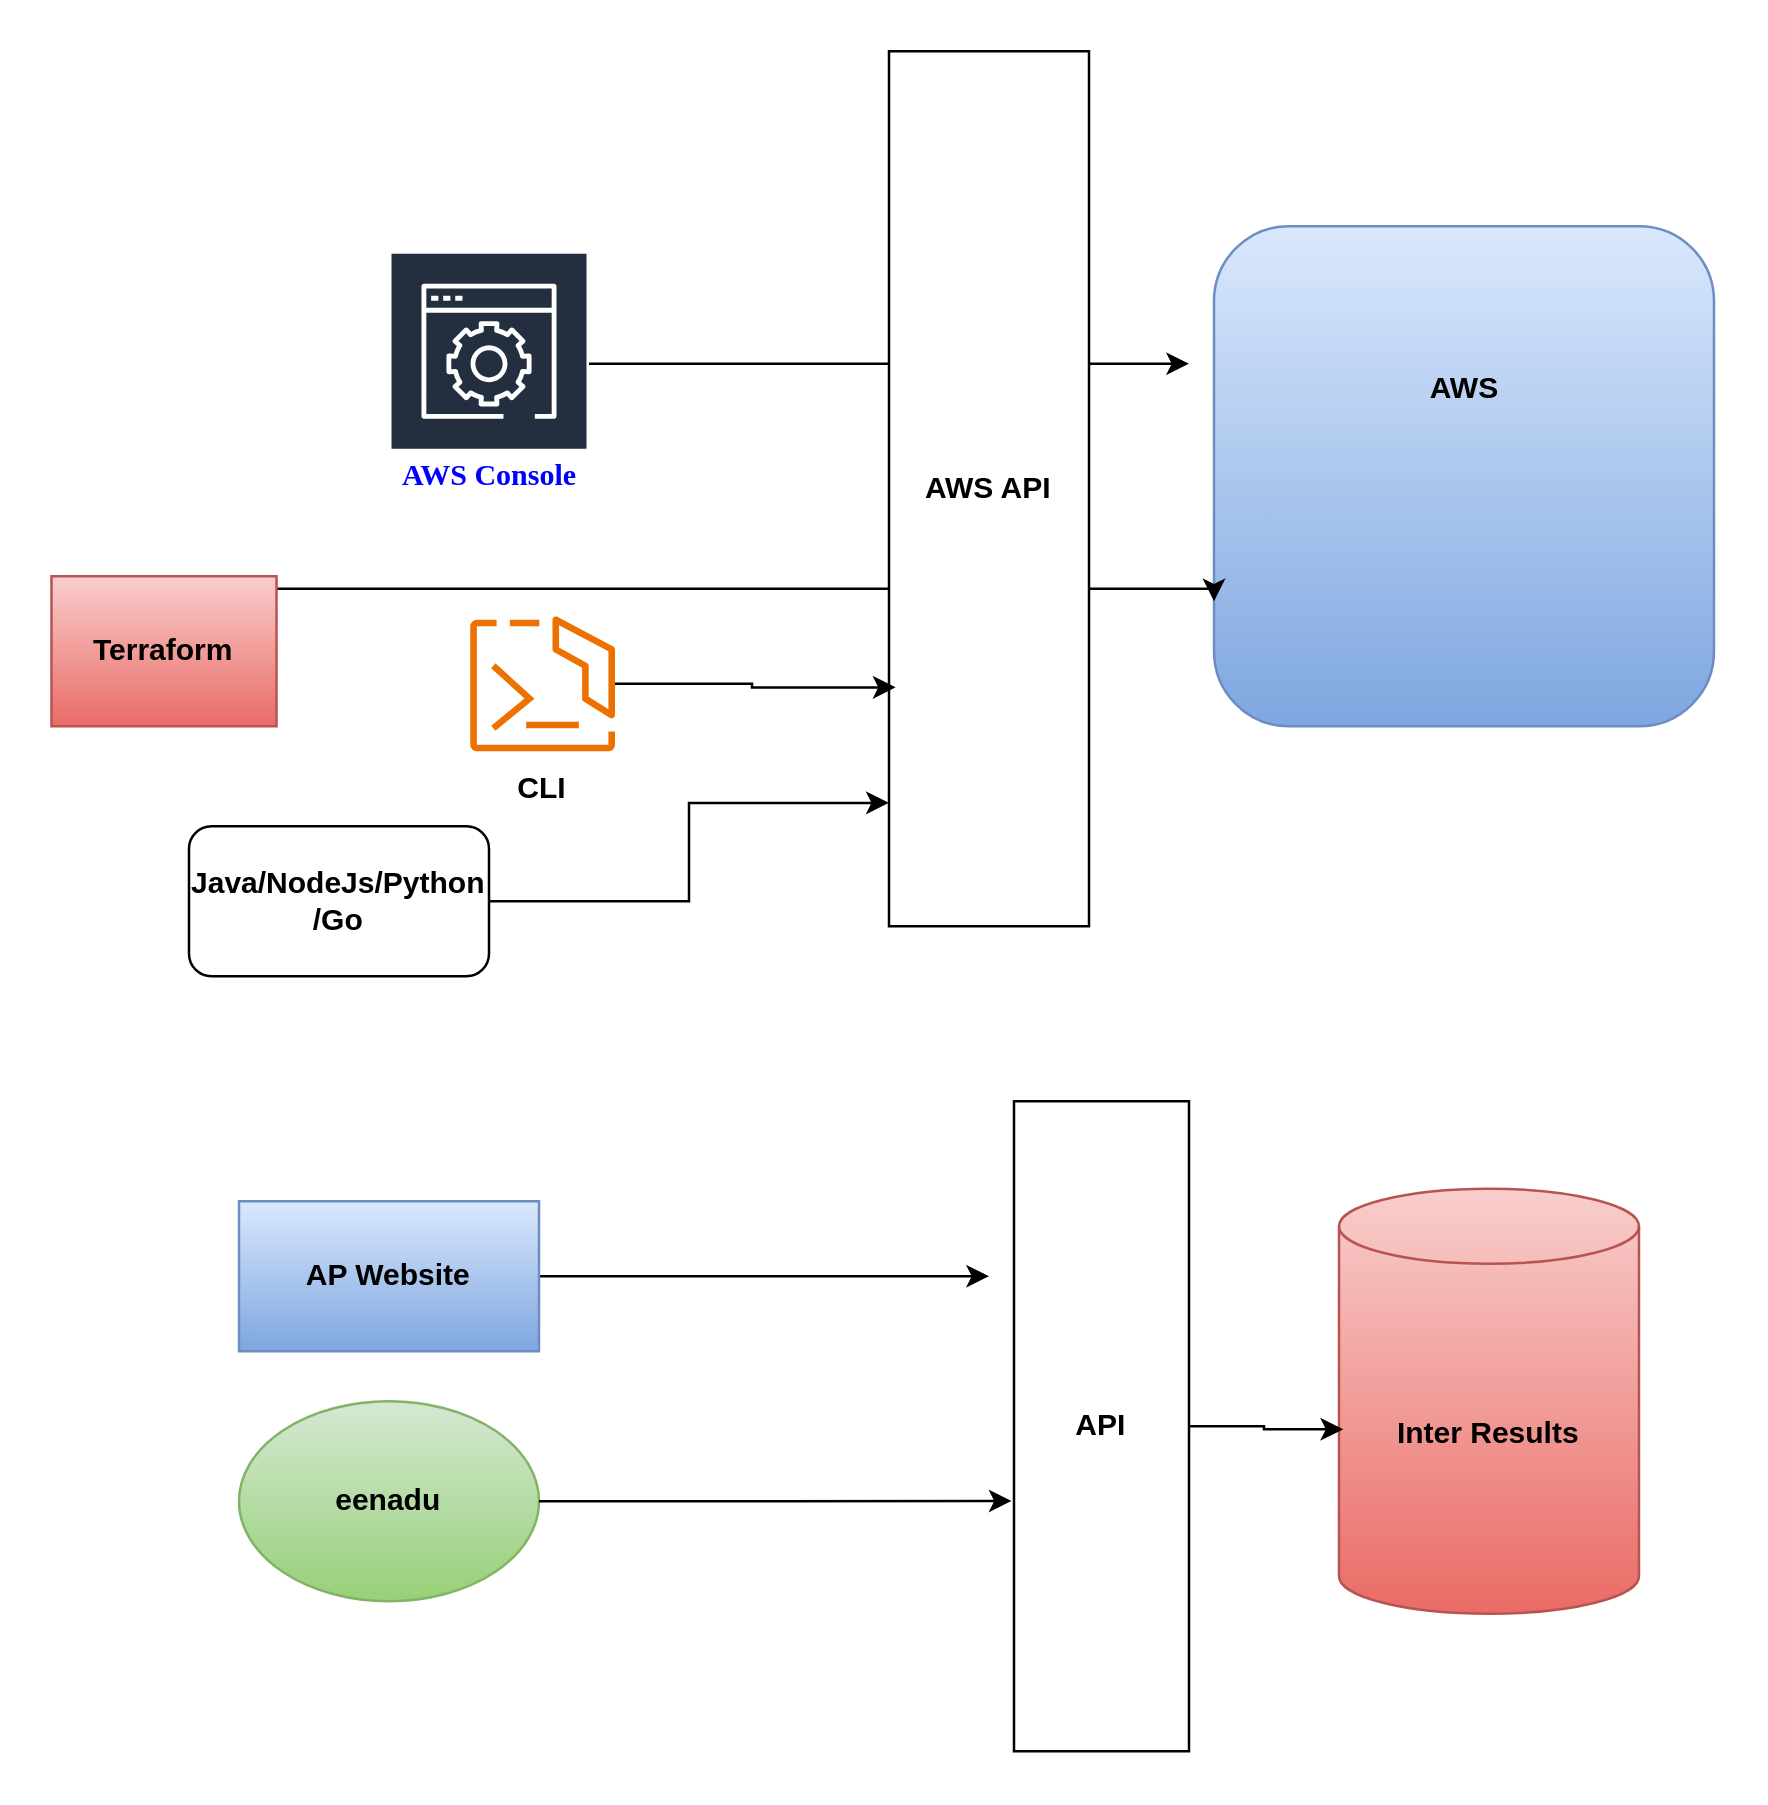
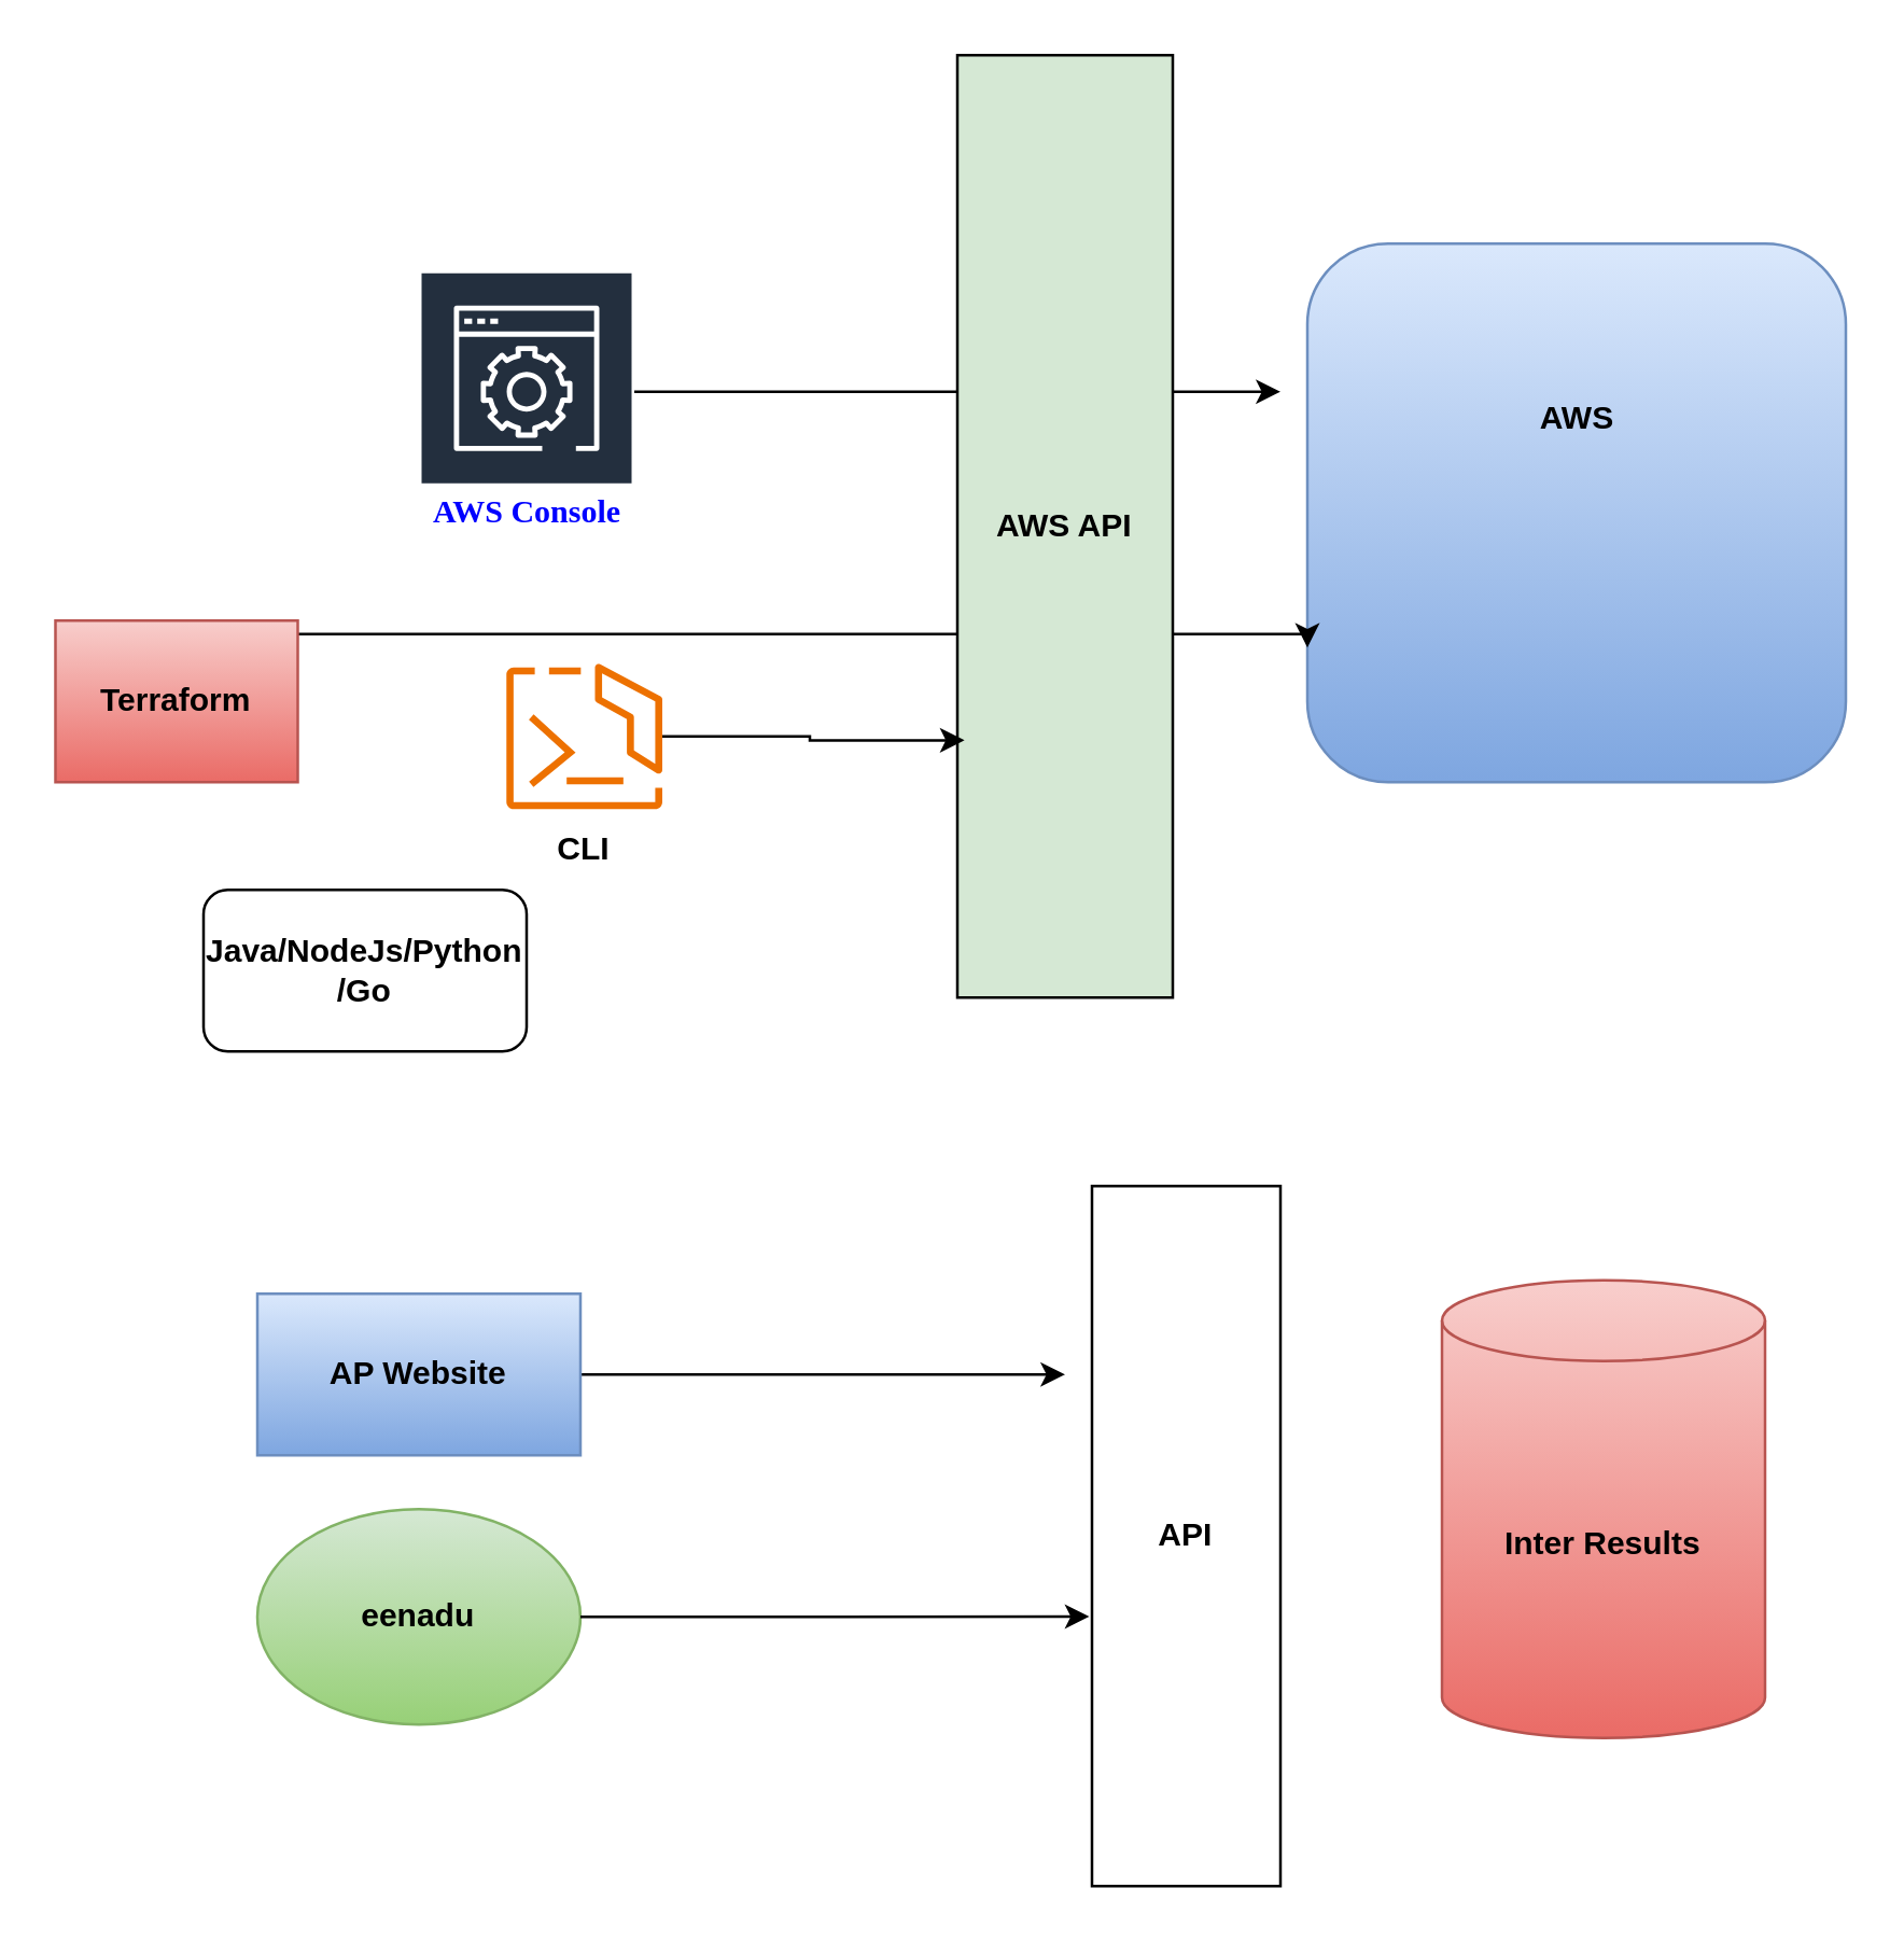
  <mxCell id="0" />
  <mxCell id="1" parent="0" />
  <mxCell id="2" value="" style="rounded=1;whiteSpace=wrap;html=1;fillColor=#dae8fc;gradientColor=#7ea6e0;strokeColor=#6c8ebf;" vertex="1" parent="1"><mxGeometry x="485" y="90" width="200" height="200" as="geometry" /></mxCell>
  <mxCell id="3" value="&lt;b&gt;AWS&lt;/b&gt;" style="text;html=1;align=center;verticalAlign=middle;resizable=0;points=[];autosize=1;strokeColor=none;fillColor=none;" vertex="1" parent="1"><mxGeometry x="560" y="140" width="50" height="30" as="geometry" /></mxCell>
  <mxCell id="4" style="edgeStyle=orthogonalEdgeStyle;rounded=0;orthogonalLoop=1;jettySize=auto;html=1;" edge="1" parent="1" source="5"><mxGeometry relative="1" as="geometry"><mxPoint x="475" y="145" as="targetPoint" /></mxGeometry></mxCell>
  <mxCell id="5" value="" style="sketch=0;outlineConnect=0;fontColor=#232F3E;gradientColor=none;strokeColor=#ffffff;fillColor=#232F3E;dashed=0;verticalLabelPosition=middle;verticalAlign=bottom;align=center;html=1;whiteSpace=wrap;fontSize=10;fontStyle=1;spacing=3;shape=mxgraph.aws4.productIcon;prIcon=mxgraph.aws4.management_console;" vertex="1" parent="1"><mxGeometry x="155" y="100" width="80" height="90" as="geometry" /></mxCell>
  <mxCell id="6" value="&lt;b&gt;&lt;font style=&quot;color: rgb(0, 0, 255);&quot; face=&quot;Comic Sans MS&quot;&gt;AWS Console&lt;/font&gt;&lt;/b&gt;" style="text;html=1;align=center;verticalAlign=middle;resizable=0;points=[];autosize=1;strokeColor=none;fillColor=none;" vertex="1" parent="1"><mxGeometry x="145" y="175" width="100" height="30" as="geometry" /></mxCell>
  <mxCell id="7" style="edgeStyle=orthogonalEdgeStyle;rounded=0;orthogonalLoop=1;jettySize=auto;html=1;entryX=0;entryY=0.75;entryDx=0;entryDy=0;" edge="1" parent="1" source="8" target="2"><mxGeometry relative="1" as="geometry"><Array as="points"><mxPoint x="485" y="235" /></Array></mxGeometry></mxCell>
  <mxCell id="8" value="&lt;b&gt;Terraform&lt;/b&gt;" style="rounded=0;whiteSpace=wrap;html=1;fillColor=#f8cecc;gradientColor=#ea6b66;strokeColor=#b85450;" vertex="1" parent="1"><mxGeometry x="20" y="230" width="90" height="60" as="geometry" /></mxCell>
  <mxCell id="9" value="&lt;b&gt;Inter Results&lt;/b&gt;" style="shape=cylinder3;whiteSpace=wrap;html=1;boundedLbl=1;backgroundOutline=1;size=15;fillColor=#f8cecc;gradientColor=#ea6b66;strokeColor=#b85450;" vertex="1" parent="1"><mxGeometry x="535" y="475" width="120" height="170" as="geometry" /></mxCell>
  <mxCell id="10" style="edgeStyle=orthogonalEdgeStyle;rounded=0;orthogonalLoop=1;jettySize=auto;html=1;" edge="1" parent="1" source="11"><mxGeometry relative="1" as="geometry"><mxPoint x="395" y="510" as="targetPoint" /></mxGeometry></mxCell>
  <mxCell id="11" value="&lt;b&gt;AP Website&lt;/b&gt;" style="rounded=0;whiteSpace=wrap;html=1;fillColor=#dae8fc;gradientColor=#7ea6e0;strokeColor=#6c8ebf;" vertex="1" parent="1"><mxGeometry x="95" y="480" width="120" height="60" as="geometry" /></mxCell>
  <mxCell id="12" value="&lt;b&gt;eenadu&lt;/b&gt;" style="ellipse;whiteSpace=wrap;html=1;fillColor=#d5e8d4;gradientColor=#97d077;strokeColor=#82b366;" vertex="1" parent="1"><mxGeometry x="95" y="560" width="120" height="80" as="geometry" /></mxCell>
  <mxCell id="13" value="&lt;b&gt;API&lt;/b&gt;" style="rounded=0;whiteSpace=wrap;html=1;" vertex="1" parent="1"><mxGeometry x="405" y="440" width="70" height="260" as="geometry" /></mxCell>
  <mxCell id="14" style="edgeStyle=orthogonalEdgeStyle;rounded=0;orthogonalLoop=1;jettySize=auto;html=1;entryX=-0.014;entryY=0.615;entryDx=0;entryDy=0;entryPerimeter=0;" edge="1" parent="1" source="12" target="13"><mxGeometry relative="1" as="geometry" /></mxCell>
- <mxCell id="15" style="edgeStyle=orthogonalEdgeStyle;rounded=0;orthogonalLoop=1;jettySize=auto;html=1;entryX=0.014;entryY=0.566;entryDx=0;entryDy=0;entryPerimeter=0;" edge="1" parent="1" source="13" target="9"><mxGeometry relative="1" as="geometry" /></mxCell>
- <mxCell id="16" value="&lt;b&gt;AWS API&lt;/b&gt;" style="rounded=0;whiteSpace=wrap;html=1;" vertex="1" parent="1"><mxGeometry x="355" y="20" width="80" height="350" as="geometry" /></mxCell>
+ <mxCell id="16" value="&lt;b&gt;AWS API&lt;/b&gt;" style="rounded=0;whiteSpace=wrap;html=1;fillColor=#d5e8d4;" vertex="1" parent="1"><mxGeometry x="355" y="20" width="80" height="350" as="geometry" /></mxCell>
  <mxCell id="17" value="" style="sketch=0;outlineConnect=0;fontColor=#232F3E;gradientColor=none;fillColor=#ED7100;strokeColor=none;dashed=0;verticalLabelPosition=bottom;verticalAlign=top;align=center;html=1;fontSize=12;fontStyle=0;aspect=fixed;pointerEvents=1;shape=mxgraph.aws4.ecs_copilot_cli;" vertex="1" parent="1"><mxGeometry x="187" y="246" width="58.91" height="54" as="geometry" /></mxCell>
  <mxCell id="18" style="edgeStyle=orthogonalEdgeStyle;rounded=0;orthogonalLoop=1;jettySize=auto;html=1;entryX=0.033;entryY=0.727;entryDx=0;entryDy=0;entryPerimeter=0;" edge="1" parent="1" source="17" target="16"><mxGeometry relative="1" as="geometry" /></mxCell>
  <mxCell id="19" value="&lt;b&gt;Java/NodeJs/Python&lt;/b&gt;&lt;div&gt;&lt;b&gt;/Go&lt;/b&gt;&lt;/div&gt;" style="rounded=1;whiteSpace=wrap;html=1;" vertex="1" parent="1"><mxGeometry x="75" y="330" width="120" height="60" as="geometry" /></mxCell>
- <mxCell id="20" style="edgeStyle=orthogonalEdgeStyle;rounded=0;orthogonalLoop=1;jettySize=auto;html=1;entryX=-0.001;entryY=0.859;entryDx=0;entryDy=0;entryPerimeter=0;" edge="1" parent="1" source="19" target="16"><mxGeometry relative="1" as="geometry" /></mxCell>
  <mxCell id="21" value="&lt;b&gt;CLI&lt;/b&gt;" style="text;html=1;align=center;verticalAlign=middle;resizable=0;points=[];autosize=1;strokeColor=none;fillColor=none;" vertex="1" parent="1"><mxGeometry x="196.45" y="300" width="40" height="30" as="geometry" /></mxCell>
